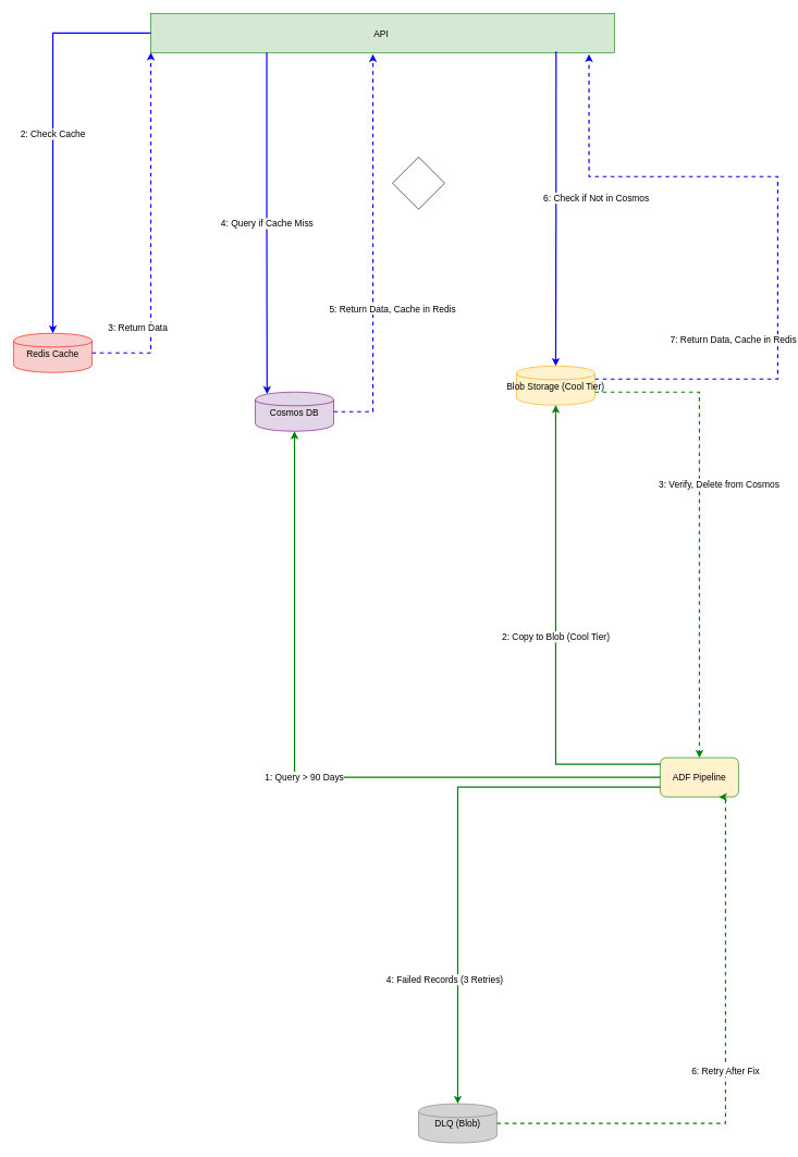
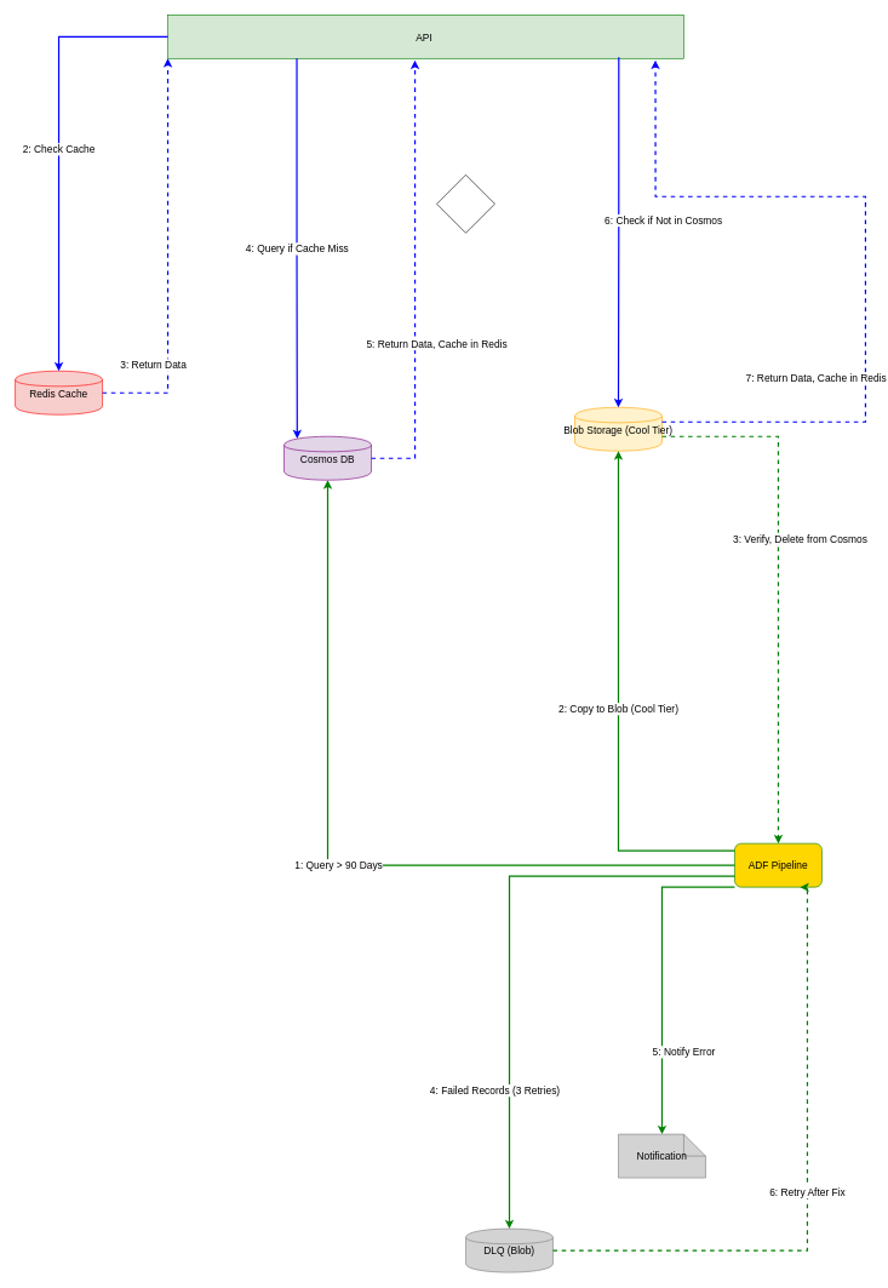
  <mxCell id="0" />
  <mxCell id="1" parent="0" />
  <mxCell id="2" value="3a: Invalidate Cache" style="edgeStyle=orthogonalEdgeStyle;rounded=0;html=1;strokeColor=#008000;strokeWidth=2;fontSize=14;" edge="1" parent="1"><mxGeometry relative="1" as="geometry" /></mxCell>
  <mxCell id="3" value="5a: Not Found in Cosmos" style="edgeStyle=orthogonalEdgeStyle;rounded=0;html=1;strokeColor=#0000FF;strokeWidth=2;dashed=1;fontSize=14;" edge="1" parent="1"><mxGeometry relative="1" as="geometry" /></mxCell>
  <mxCell id="4" value="7a: Not Found in Blob" style="edgeStyle=orthogonalEdgeStyle;rounded=0;html=1;strokeColor=#0000FF;strokeWidth=2;dashed=1;fontSize=14;" edge="1" parent="1"><mxGeometry relative="1" as="geometry" /></mxCell>
  <mxCell id="5" value="8: 404 Not Found" style="edgeStyle=orthogonalEdgeStyle;rounded=0;html=1;strokeColor=#FF0000;strokeWidth=2;dashed=1;fontSize=14;" edge="1" parent="1"><mxGeometry relative="1" as="geometry" /></mxCell>
  <mxCell id="6" value="Manual Retry Trigger" style="edgeStyle=orthogonalEdgeStyle;rounded=0;html=1;strokeColor=#808080;strokeWidth=1;dashed=1;fontSize=12;" edge="1" parent="1"><mxGeometry relative="1" as="geometry" /></mxCell>
  <mxCell id="7" value="3a: Invalidate Cache" style="edgeStyle=orthogonalEdgeStyle;rounded=0;html=1;strokeColor=#008000;strokeWidth=2;fontSize=14;" edge="1" parent="1"><mxGeometry relative="1" as="geometry" /></mxCell>
  <mxCell id="8" value="5a: Not Found in Cosmos" style="edgeStyle=orthogonalEdgeStyle;rounded=0;html=1;strokeColor=#0000FF;strokeWidth=2;dashed=1;fontSize=14;" edge="1" parent="1"><mxGeometry relative="1" as="geometry" /></mxCell>
  <mxCell id="9" value="7a: Not Found in Blob" style="edgeStyle=orthogonalEdgeStyle;rounded=0;html=1;strokeColor=#0000FF;strokeWidth=2;dashed=1;fontSize=14;" edge="1" parent="1"><mxGeometry relative="1" as="geometry" /></mxCell>
  <mxCell id="10" value="8: 404 Not Found" style="edgeStyle=orthogonalEdgeStyle;rounded=0;html=1;strokeColor=#FF0000;strokeWidth=2;dashed=1;fontSize=14;" edge="1" parent="1"><mxGeometry relative="1" as="geometry" /></mxCell>
  <mxCell id="11" value="Manual Retry Trigger" style="edgeStyle=orthogonalEdgeStyle;rounded=0;html=1;strokeColor=#808080;strokeWidth=1;dashed=1;fontSize=12;" edge="1" parent="1"><mxGeometry relative="1" as="geometry" /></mxCell>
  <mxCell id="12" value="3a: Invalidate Cache" style="edgeStyle=orthogonalEdgeStyle;rounded=0;html=1;strokeColor=#008000;strokeWidth=2;fontSize=14;" edge="1" parent="1"><mxGeometry relative="1" as="geometry" /></mxCell>
  <mxCell id="13" value="5a: Not Found in Cosmos" style="edgeStyle=orthogonalEdgeStyle;rounded=0;html=1;strokeColor=#0000FF;strokeWidth=2;dashed=1;fontSize=14;" edge="1" parent="1"><mxGeometry relative="1" as="geometry" /></mxCell>
  <mxCell id="14" value="7a: Not Found in Blob" style="edgeStyle=orthogonalEdgeStyle;rounded=0;html=1;strokeColor=#0000FF;strokeWidth=2;dashed=1;fontSize=14;" edge="1" parent="1"><mxGeometry relative="1" as="geometry" /></mxCell>
  <mxCell id="15" value="8: 404 Not Found" style="edgeStyle=orthogonalEdgeStyle;rounded=0;html=1;strokeColor=#FF0000;strokeWidth=2;dashed=1;fontSize=14;" edge="1" parent="1"><mxGeometry relative="1" as="geometry" /></mxCell>
  <mxCell id="16" value="Manual Retry Trigger" style="edgeStyle=orthogonalEdgeStyle;rounded=0;html=1;strokeColor=#808080;strokeWidth=1;dashed=1;fontSize=12;" edge="1" parent="1"><mxGeometry relative="1" as="geometry" /></mxCell>
  <mxCell id="17" value="API " style="fillColor=#D5E8D4;strokeColor=#008000;fontColor=#000000;fontSize=14;rounded=0;" vertex="1" parent="1"><mxGeometry x="230" y="20" width="710" height="60" as="geometry" /></mxCell>
  <mxCell id="18" value="Redis Cache" style="shape=cylinder;fillColor=#F8CECC;strokeColor=#FF0000;fontColor=#000000;fontSize=14;" vertex="1" parent="1"><mxGeometry x="20" y="510" width="120" height="60" as="geometry" /></mxCell>
  <mxCell id="19" value="Cosmos DB" style="shape=cylinder;fillColor=#E1D5E7;strokeColor=#800080;fontColor=#000000;fontSize=14;" vertex="1" parent="1"><mxGeometry x="390" y="600" width="120" height="60" as="geometry" /></mxCell>
  <mxCell id="20" value="Blob Storage (Cool Tier)" style="shape=cylinder;fillColor=#FFF2CC;strokeColor=#FFA500;fontColor=#000000;fontSize=14;" vertex="1" parent="1"><mxGeometry x="790" y="560" width="120" height="60" as="geometry" /></mxCell>
- <mxCell id="21" value="ADF Pipeline" style="rounded=1;fillColor=#fff2cc;strokeColor=#008000;fontColor=#000000;fontSize=14;" vertex="1" parent="1"><mxGeometry x="1010" y="1160" width="120" height="60" as="geometry" /></mxCell>
+ <mxCell id="21" value="ADF Pipeline" style="rounded=1;fillColor=#FFD700;strokeColor=#008000;fontColor=#000000;fontSize=14;" vertex="1" parent="1"><mxGeometry x="1010" y="1160" width="120" height="60" as="geometry" /></mxCell>
  <mxCell id="22" value="DLQ (Blob)" style="shape=cylinder;fillColor=#D3D3D3;strokeColor=#808080;fontColor=#000000;fontSize=14;" vertex="1" parent="1"><mxGeometry x="640" y="1690" width="120" height="60" as="geometry" /></mxCell>
+ <mxCell id="23" value="Notification" style="shape=note;fillColor=#D3D3D3;strokeColor=#808080;fontColor=#000000;fontSize=14;" vertex="1" parent="1"><mxGeometry x="850" y="1560" width="120" height="60" as="geometry" /></mxCell>
  <mxCell id="24" value="2: Check Cache" style="edgeStyle=orthogonalEdgeStyle;rounded=0;html=1;strokeColor=#0000FF;strokeWidth=2;fontSize=14;" edge="1" parent="1" source="17" target="18"><mxGeometry relative="1" as="geometry" /></mxCell>
  <mxCell id="25" value="3: Return Data" style="edgeStyle=orthogonalEdgeStyle;rounded=0;html=1;strokeColor=#0000FF;strokeWidth=2;dashed=1;fontSize=14;entryX=0;entryY=1;entryDx=0;entryDy=0;" edge="1" parent="1" source="18" target="17"><mxGeometry x="-0.535" y="20" relative="1" as="geometry"><mxPoint as="offset" /></mxGeometry></mxCell>
  <mxCell id="26" value="4: Query if Cache Miss" style="edgeStyle=orthogonalEdgeStyle;rounded=0;html=1;strokeColor=#0000FF;strokeWidth=2;fontSize=14;entryX=0.15;entryY=0.05;entryDx=0;entryDy=0;entryPerimeter=0;exitX=0.25;exitY=1;exitDx=0;exitDy=0;" edge="1" parent="1" source="17" target="19"><mxGeometry relative="1" as="geometry" /></mxCell>
  <mxCell id="27" value="5: Return Data, Cache in Redis" style="edgeStyle=orthogonalEdgeStyle;rounded=0;html=1;strokeColor=#0000FF;strokeWidth=2;dashed=1;fontSize=14;exitX=1;exitY=0.5;exitDx=0;exitDy=0;entryX=0.479;entryY=1.043;entryDx=0;entryDy=0;entryPerimeter=0;" edge="1" parent="1" source="19" target="17"><mxGeometry x="-0.287" y="-30" relative="1" as="geometry"><mxPoint x="520" y="70" as="targetPoint" /><mxPoint as="offset" /></mxGeometry></mxCell>
  <mxCell id="28" value="6: Check if Not in Cosmos" style="edgeStyle=orthogonalEdgeStyle;rounded=0;html=1;strokeColor=#0000FF;strokeWidth=2;fontSize=14;exitX=0.874;exitY=0.969;exitDx=0;exitDy=0;exitPerimeter=0;" edge="1" parent="1" source="17" target="20"><mxGeometry x="-0.067" y="60" relative="1" as="geometry"><mxPoint x="1" as="offset" /></mxGeometry></mxCell>
  <mxCell id="29" value="7: Return Data, Cache in Redis" style="edgeStyle=orthogonalEdgeStyle;rounded=0;html=1;strokeColor=#0000FF;strokeWidth=2;dashed=1;fontSize=14;entryX=0.945;entryY=1.043;entryDx=0;entryDy=0;entryPerimeter=0;" edge="1" parent="1" source="20" target="17"><mxGeometry x="-0.602" y="60" relative="1" as="geometry"><mxPoint x="1080" y="270" as="targetPoint" /><Array as="points"><mxPoint x="1190" y="580" /><mxPoint x="1190" y="270" /><mxPoint x="901" y="270" /></Array><mxPoint as="offset" /></mxGeometry></mxCell>
  <mxCell id="30" value="1: Query &gt; 90 Days" style="edgeStyle=orthogonalEdgeStyle;rounded=0;html=1;strokeColor=#008000;strokeWidth=2;fontSize=14;" edge="1" parent="1" source="21" target="19"><mxGeometry relative="1" as="geometry" /></mxCell>
  <mxCell id="31" value="2: Copy to Blob (Cool Tier)" style="edgeStyle=orthogonalEdgeStyle;rounded=0;html=1;strokeColor=#008000;strokeWidth=2;fontSize=14;" edge="1" parent="1" source="21" target="20"><mxGeometry relative="1" as="geometry"><Array as="points"><mxPoint x="850" y="1170" /></Array></mxGeometry></mxCell>
  <mxCell id="32" value="3: Verify, Delete from Cosmos" style="edgeStyle=orthogonalEdgeStyle;rounded=0;html=1;strokeColor=#008000;strokeWidth=2;dashed=1;fontSize=14;exitX=1;exitY=0.667;exitDx=0;exitDy=0;exitPerimeter=0;" edge="1" parent="1" source="20" target="21"><mxGeometry x="-0.16" y="30" relative="1" as="geometry"><mxPoint y="-1" as="offset" /></mxGeometry></mxCell>
  <mxCell id="33" value="4: Failed Records (3 Retries)" style="edgeStyle=orthogonalEdgeStyle;rounded=0;html=1;strokeColor=#008000;strokeWidth=2;fontSize=14;exitX=0;exitY=0.75;exitDx=0;exitDy=0;" edge="1" parent="1" source="21" target="22"><mxGeometry x="0.525" y="-20" relative="1" as="geometry"><mxPoint y="-1" as="offset" /></mxGeometry></mxCell>
+ <mxCell id="34" value="5: Notify Error" style="edgeStyle=orthogonalEdgeStyle;rounded=0;html=1;strokeColor=#008000;strokeWidth=2;fontSize=14;exitX=0;exitY=1;exitDx=0;exitDy=0;" edge="1" parent="1" source="21" target="23"><mxGeometry x="0.487" y="30" relative="1" as="geometry"><Array as="points"><mxPoint x="910" y="1220" /></Array><mxPoint as="offset" /></mxGeometry></mxCell>
  <mxCell id="35" value="6: Retry After Fix" style="edgeStyle=orthogonalEdgeStyle;rounded=0;html=1;strokeColor=#008000;strokeWidth=2;dashed=1;fontSize=14;entryX=0.75;entryY=1;entryDx=0;entryDy=0;" edge="1" parent="1" source="22" target="21"><mxGeometry relative="1" as="geometry"><mxPoint x="1160" y="1290" as="targetPoint" /><Array as="points"><mxPoint x="1110" y="1720" /><mxPoint x="1110" y="1220" /></Array></mxGeometry></mxCell>
  <mxCell id="36" value="" style="rhombus;whiteSpace=wrap;html=1;" vertex="1" parent="1"><mxGeometry x="600" y="240" width="80" height="80" as="geometry" /></mxCell>
